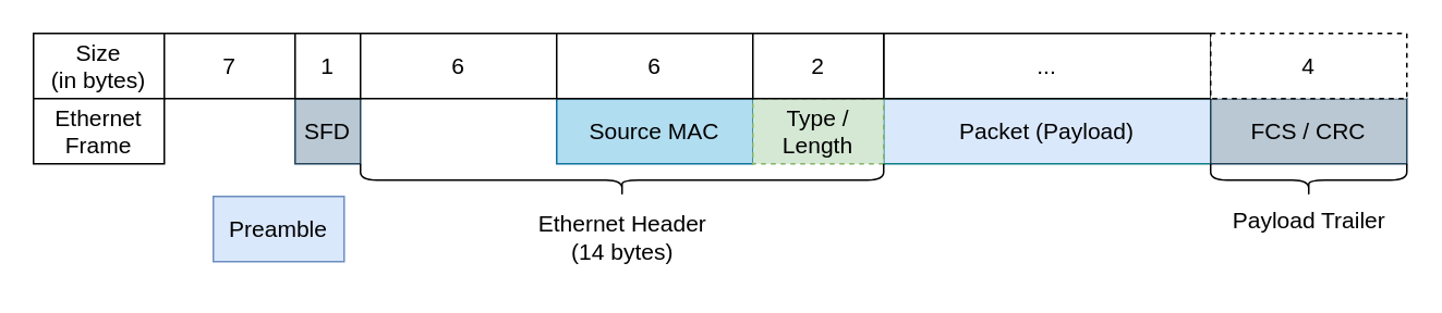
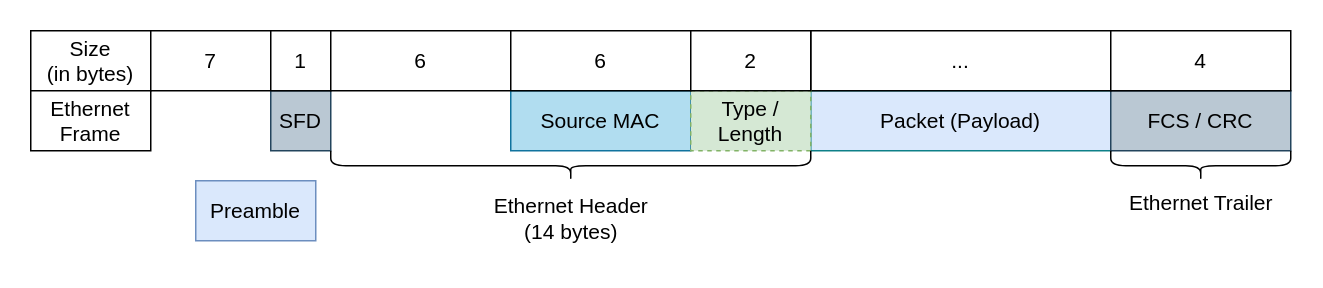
  <mxCell id="0" />
  <mxCell id="1" parent="0" />
  <mxCell id="2" value="&lt;div style=&quot;font-size: 14px;&quot;&gt;Size&lt;/div&gt;&lt;div style=&quot;font-size: 14px;&quot;&gt;(in bytes)&lt;br style=&quot;font-size: 14px;&quot;&gt;&lt;/div&gt;" style="rounded=0;whiteSpace=wrap;html=1;fontSize=14;" vertex="1" parent="1"><mxGeometry x="20" y="20" width="80" height="40" as="geometry" /></mxCell>
  <mxCell id="3" value="Ethernet Frame" style="rounded=0;whiteSpace=wrap;html=1;fontSize=14;" vertex="1" parent="1"><mxGeometry x="20" y="60" width="80" height="40" as="geometry" /></mxCell>
  <mxCell id="4" value="Preamble" style="rounded=0;whiteSpace=wrap;html=1;fillColor=#dae8fc;strokeColor=#6c8ebf;fontSize=14;" vertex="1" parent="1"><mxGeometry x="130" y="120" width="80" height="40" as="geometry" /></mxCell>
  <mxCell id="5" value="7" style="rounded=0;whiteSpace=wrap;html=1;fontSize=14;" vertex="1" parent="1"><mxGeometry x="100" y="20" width="80" height="40" as="geometry" /></mxCell>
  <mxCell id="6" value="SFD" style="rounded=0;whiteSpace=wrap;html=1;fillColor=#bac8d3;strokeColor=#23445d;fontSize=14;" vertex="1" parent="1"><mxGeometry x="180" y="60" width="40" height="40" as="geometry" /></mxCell>
  <mxCell id="7" value="1" style="rounded=0;whiteSpace=wrap;html=1;fontSize=14;" vertex="1" parent="1"><mxGeometry x="180" y="20" width="40" height="40" as="geometry" /></mxCell>
  <mxCell id="8" value="Packet (Payload)" style="rounded=0;whiteSpace=wrap;html=1;fillColor=#dae8fc;strokeColor=#0e8088;fontSize=14;" vertex="1" parent="1"><mxGeometry x="540" y="60" width="200" height="40" as="geometry" /></mxCell>
  <mxCell id="9" value="FCS / CRC" style="rounded=0;whiteSpace=wrap;html=1;fillColor=#bac8d3;strokeColor=#23445d;fontSize=14;" vertex="1" parent="1"><mxGeometry x="740" y="60" width="120" height="40" as="geometry" /></mxCell>
  <mxCell id="10" value="6" style="rounded=0;whiteSpace=wrap;html=1;fontSize=14;" vertex="1" parent="1"><mxGeometry x="220" y="20" width="120" height="40" as="geometry" /></mxCell>
  <mxCell id="11" value="&lt;font style=&quot;font-size: 14px;&quot;&gt;...&lt;/font&gt;" style="rounded=0;whiteSpace=wrap;html=1;fontSize=14;" vertex="1" parent="1"><mxGeometry x="540" y="20" width="200" height="40" as="geometry" /></mxCell>
- <mxCell id="12" value="4" style="rounded=0;whiteSpace=wrap;html=1;fontSize=14;dashed=1;" vertex="1" parent="1"><mxGeometry x="740" y="20" width="120" height="40" as="geometry" /></mxCell>
+ <mxCell id="12" value="4" style="rounded=0;whiteSpace=wrap;html=1;fontSize=14;" vertex="1" parent="1"><mxGeometry x="740" y="20" width="120" height="40" as="geometry" /></mxCell>
  <mxCell id="13" value="Source MAC" style="rounded=0;whiteSpace=wrap;html=1;fillColor=#b1ddf0;strokeColor=#10739e;fontSize=14;" vertex="1" parent="1"><mxGeometry x="340" y="60" width="120" height="40" as="geometry" /></mxCell>
  <mxCell id="14" value="Type / Length" style="rounded=0;whiteSpace=wrap;html=1;fontSize=14;fillColor=#d5e8d4;strokeColor=#82b366;dashed=1;" vertex="1" parent="1"><mxGeometry x="460" y="60" width="80" height="40" as="geometry" /></mxCell>
  <mxCell id="15" value="6" style="rounded=0;whiteSpace=wrap;html=1;fontSize=14;" vertex="1" parent="1"><mxGeometry x="340" y="20" width="120" height="40" as="geometry" /></mxCell>
  <mxCell id="16" value="2" style="rounded=0;whiteSpace=wrap;html=1;fontSize=14;" vertex="1" parent="1"><mxGeometry x="460" y="20" width="80" height="40" as="geometry" /></mxCell>
  <mxCell id="17" value="" style="shape=curlyBracket;whiteSpace=wrap;html=1;rounded=1;fontSize=14;direction=north;" vertex="1" parent="1"><mxGeometry x="220" y="100" width="320" height="20" as="geometry" /></mxCell>
  <mxCell id="18" value="&lt;div&gt;Ethernet Header&lt;/div&gt;&lt;div&gt;(14 bytes)&lt;br&gt;&lt;/div&gt;" style="text;html=1;align=center;verticalAlign=middle;resizable=0;points=[];autosize=1;strokeColor=none;fillColor=none;fontSize=14;" vertex="1" parent="1"><mxGeometry x="315" y="120" width="130" height="50" as="geometry" /></mxCell>
  <mxCell id="19" value="" style="shape=curlyBracket;whiteSpace=wrap;html=1;rounded=1;fontSize=14;direction=north;" vertex="1" parent="1"><mxGeometry x="740" y="100" width="120" height="20" as="geometry" /></mxCell>
- <mxCell id="20" value="Payload Trailer" style="text;html=1;align=center;verticalAlign=middle;resizable=0;points=[];autosize=1;strokeColor=none;fillColor=none;fontSize=14;" vertex="1" parent="1"><mxGeometry x="740" y="120" width="120" height="30" as="geometry" /></mxCell>
+ <mxCell id="20" value="Ethernet Trailer" style="text;html=1;align=center;verticalAlign=middle;resizable=0;points=[];autosize=1;strokeColor=none;fillColor=none;fontSize=14;" vertex="1" parent="1"><mxGeometry x="740" y="120" width="120" height="30" as="geometry" /></mxCell>
